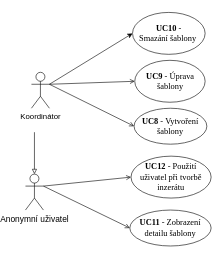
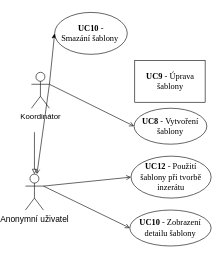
  <mxCell id="0" />
  <mxCell id="1" parent="0" />
  <mxCell id="2" value="&lt;font style=&quot;font-size: 14px;&quot;&gt;Anonymní uživatel&lt;/font&gt;" style="shape=umlActor;verticalLabelPosition=bottom;verticalAlign=top;html=1;outlineConnect=0;" parent="1" vertex="1"><mxGeometry x="20" y="290" width="30" height="60" as="geometry" /></mxCell>
  <mxCell id="3" style="rounded=0;orthogonalLoop=1;jettySize=auto;html=1;entryX=0;entryY=0.5;entryDx=0;entryDy=0;endArrow=open;endFill=0;" parent="1" target="10" edge="1"><mxGeometry relative="1" as="geometry"><mxPoint x="50" y="310" as="sourcePoint" /></mxGeometry></mxCell>
  <mxCell id="4" style="edgeStyle=none;rounded=0;orthogonalLoop=1;jettySize=auto;html=1;entryX=0;entryY=0.5;entryDx=0;entryDy=0;endArrow=open;endFill=0;" parent="1" target="11" edge="1"><mxGeometry relative="1" as="geometry"><mxPoint x="50" y="310" as="sourcePoint" /></mxGeometry></mxCell>
  <mxCell id="5" style="edgeStyle=none;rounded=0;orthogonalLoop=1;jettySize=auto;html=1;exitX=1;exitY=0.333;exitDx=0;exitDy=0;exitPerimeter=0;entryX=0;entryY=0.5;entryDx=0;entryDy=0;endArrow=open;endFill=0;" parent="1" source="8" target="12" edge="1"><mxGeometry relative="1" as="geometry" /></mxCell>
- <mxCell id="6" style="edgeStyle=none;rounded=0;orthogonalLoop=1;jettySize=auto;html=1;exitX=1;exitY=0.333;exitDx=0;exitDy=0;exitPerimeter=0;entryX=0;entryY=0.5;entryDx=0;entryDy=0;endArrow=open;endFill=0;" parent="1" source="8" target="13" edge="1"><mxGeometry relative="1" as="geometry" /></mxCell>
+ <mxCell id="6" style="edgeStyle=none;rounded=0;orthogonalLoop=1;jettySize=auto;html=1;exitX=1;exitY=0.333;exitDx=0;exitDy=0;exitPerimeter=0;endArrow=open;endFill=0;" parent="1" source="8" target="2" edge="1"><mxGeometry relative="1" as="geometry" /></mxCell>
  <mxCell id="7" style="rounded=0;orthogonalLoop=1;jettySize=auto;html=1;exitX=1;exitY=0.333;exitDx=0;exitDy=0;exitPerimeter=0;entryX=0;entryY=0.5;entryDx=0;entryDy=0;" parent="1" source="8" target="14" edge="1"><mxGeometry relative="1" as="geometry" /></mxCell>
  <mxCell id="8" value="&lt;font style=&quot;font-size: 13px;&quot;&gt;Koordinátor&lt;/font&gt;" style="shape=umlActor;verticalLabelPosition=bottom;verticalAlign=top;html=1;outlineConnect=0;" parent="1" vertex="1"><mxGeometry x="30" y="120" width="30" height="60" as="geometry" /></mxCell>
  <mxCell id="9" style="edgeStyle=none;rounded=0;orthogonalLoop=1;jettySize=auto;html=1;endArrow=block;endFill=0;entryX=0.5;entryY=0;entryDx=0;entryDy=0;entryPerimeter=0;" parent="1" edge="1"><mxGeometry relative="1" as="geometry"><mxPoint x="35" y="290" as="targetPoint" /><mxPoint x="35" y="220" as="sourcePoint" /></mxGeometry></mxCell>
- <mxCell id="10" value="&lt;span dir=&quot;ltr&quot; role=&quot;presentation&quot; style=&quot;left: 182.806px; top: 505.496px; font-size: 14px; font-family: serif; transform: scaleX(1.244);&quot;&gt;&lt;b&gt;UC11&amp;nbsp;&lt;/b&gt;- Zobrazení detailu šablony&lt;/span&gt;" style="ellipse;whiteSpace=wrap;html=1;" parent="1" vertex="1"><mxGeometry x="194.25" y="350" width="135.75" height="60" as="geometry" /></mxCell>
- <mxCell id="11" value="&lt;font style=&quot;font-size: 14px;&quot;&gt;&lt;span dir=&quot;ltr&quot; role=&quot;presentation&quot; style=&quot;left: 182.806px; top: 505.496px; font-family: serif; transform: scaleX(1.244);&quot;&gt;&lt;b style=&quot;&quot;&gt;UC12&amp;nbsp;&lt;/b&gt;-&amp;nbsp;&lt;/span&gt;&lt;span dir=&quot;ltr&quot; role=&quot;presentation&quot; style=&quot;left: 182.806px; top: 568.4px; font-family: serif; transform: scaleX(1.243);&quot;&gt;Použití uživatel při tvorbě inzerátu&lt;/span&gt;&lt;/font&gt;" style="ellipse;whiteSpace=wrap;html=1;" parent="1" vertex="1"><mxGeometry x="196.25" y="260" width="133.75" height="70" as="geometry" /></mxCell>
+ <mxCell id="10" value="&lt;span dir=&quot;ltr&quot; role=&quot;presentation&quot; style=&quot;left: 182.806px; top: 505.496px; font-size: 14px; font-family: serif; transform: scaleX(1.244);&quot;&gt;&lt;b&gt;UC10&amp;nbsp;&lt;/b&gt;- Zobrazení detailu šablony&lt;/span&gt;" style="ellipse;whiteSpace=wrap;html=1;" parent="1" vertex="1"><mxGeometry x="194.25" y="350" width="135.75" height="60" as="geometry" /></mxCell>
+ <mxCell id="11" value="&lt;font style=&quot;font-size: 14px;&quot;&gt;&lt;span dir=&quot;ltr&quot; role=&quot;presentation&quot; style=&quot;left: 182.806px; top: 505.496px; font-family: serif; transform: scaleX(1.244);&quot;&gt;&lt;b style=&quot;&quot;&gt;UC12&amp;nbsp;&lt;/b&gt;-&amp;nbsp;&lt;/span&gt;&lt;span dir=&quot;ltr&quot; role=&quot;presentation&quot; style=&quot;left: 182.806px; top: 568.4px; font-family: serif; transform: scaleX(1.243);&quot;&gt;Použití šablony při tvorbě inzerátu&lt;/span&gt;&lt;/font&gt;" style="ellipse;whiteSpace=wrap;html=1;" parent="1" vertex="1"><mxGeometry x="196.25" y="260" width="133.75" height="70" as="geometry" /></mxCell>
  <mxCell id="12" value="&lt;font style=&quot;font-size: 14px;&quot;&gt;&lt;span dir=&quot;ltr&quot; role=&quot;presentation&quot; style=&quot;left: 182.806px; top: 505.496px; font-family: serif; transform: scaleX(1.244);&quot;&gt;&lt;b style=&quot;&quot;&gt;UC8&amp;nbsp;&lt;/b&gt;-&amp;nbsp;&lt;/span&gt;&lt;span dir=&quot;ltr&quot; role=&quot;presentation&quot; style=&quot;left: 182.806px; top: 798.806px; font-family: serif; transform: scaleX(1.246);&quot;&gt;Vytvoření šablony&lt;/span&gt;&lt;/font&gt;" style="ellipse;whiteSpace=wrap;html=1;" parent="1" vertex="1"><mxGeometry x="201.38" y="180" width="121.5" height="60" as="geometry" /></mxCell>
- <mxCell id="13" value="&lt;font style=&quot;font-size: 14px;&quot;&gt;&lt;span dir=&quot;ltr&quot; role=&quot;presentation&quot; style=&quot;left: 182.806px; top: 505.496px; font-family: serif; transform: scaleX(1.244);&quot;&gt;&lt;b style=&quot;&quot;&gt;UC9&amp;nbsp;&lt;/b&gt;-&amp;nbsp;&lt;/span&gt;&lt;span dir=&quot;ltr&quot; role=&quot;presentation&quot; style=&quot;left: 182.806px; top: 798.806px; font-family: serif; transform: scaleX(1.246);&quot;&gt;Úprava šablony&lt;/span&gt;&lt;/font&gt;" style="ellipse;whiteSpace=wrap;html=1;" parent="1" vertex="1"><mxGeometry x="202.5" y="100" width="117.5" height="70" as="geometry" /></mxCell>
- <mxCell id="14" value="&lt;font style=&quot;font-size: 14px;&quot;&gt;&lt;span style=&quot;border-color: var(--border-color); left: 182.806px; top: 505.496px; font-family: serif; transform: scaleX(1.244);&quot; dir=&quot;ltr&quot; role=&quot;presentation&quot;&gt;&lt;b style=&quot;border-color: var(--border-color);&quot;&gt;UC10&amp;nbsp;&lt;/b&gt;- Smazání&amp;nbsp;&lt;/span&gt;&lt;span style=&quot;border-color: var(--border-color); left: 182.806px; top: 798.806px; font-family: serif; transform: scaleX(1.246);&quot; dir=&quot;ltr&quot; role=&quot;presentation&quot;&gt;šablony&amp;nbsp;&lt;/span&gt;&lt;/font&gt;" style="ellipse;whiteSpace=wrap;html=1;" parent="1" vertex="1"><mxGeometry x="198.75" width="121.25" height="70" as="geometry" y="20" /></mxCell>
+ <mxCell id="13" value="&lt;font style=&quot;font-size: 14px;&quot;&gt;&lt;span dir=&quot;ltr&quot; role=&quot;presentation&quot; style=&quot;left: 182.806px; top: 505.496px; font-family: serif; transform: scaleX(1.244);&quot;&gt;&lt;b style=&quot;&quot;&gt;UC9&amp;nbsp;&lt;/b&gt;-&amp;nbsp;&lt;/span&gt;&lt;span dir=&quot;ltr&quot; role=&quot;presentation&quot; style=&quot;left: 182.806px; top: 798.806px; font-family: serif; transform: scaleX(1.246);&quot;&gt;Úprava šablony&lt;/span&gt;&lt;/font&gt;" style="whiteSpace=wrap;html=1;rounded=0;" parent="1" vertex="1"><mxGeometry x="202.5" y="100" width="117.5" height="70" as="geometry" /></mxCell>
+ <mxCell id="14" value="&lt;font style=&quot;font-size: 14px;&quot;&gt;&lt;span style=&quot;border-color: var(--border-color); left: 182.806px; top: 505.496px; font-family: serif; transform: scaleX(1.244);&quot; dir=&quot;ltr&quot; role=&quot;presentation&quot;&gt;&lt;b style=&quot;border-color: var(--border-color);&quot;&gt;UC10&amp;nbsp;&lt;/b&gt;- Smazání&amp;nbsp;&lt;/span&gt;&lt;span style=&quot;border-color: var(--border-color); left: 182.806px; top: 798.806px; font-family: serif; transform: scaleX(1.246);&quot; dir=&quot;ltr&quot; role=&quot;presentation&quot;&gt;šablony&amp;nbsp;&lt;/span&gt;&lt;/font&gt;" style="ellipse;whiteSpace=wrap;html=1;" parent="1" vertex="1"><mxGeometry x="68.75" y="20" width="121.25" height="70" as="geometry" /></mxCell>
